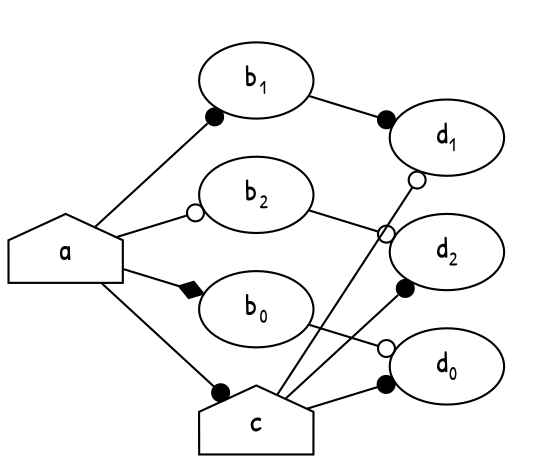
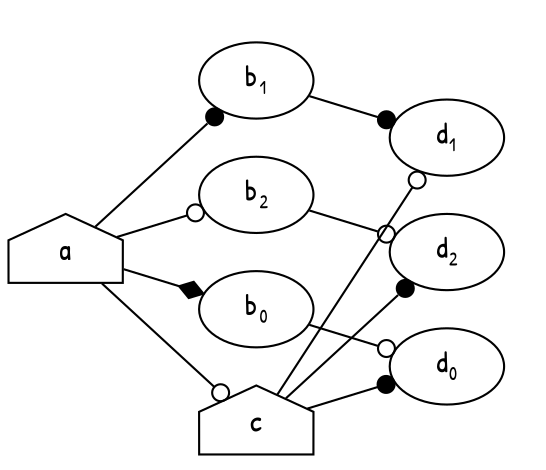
  digraph {
    splines=line
    rankdir=LR
    fontname="Patrick Hand"
    node [fontname="Patrick Hand"]
    edge [arrowhead=odot fontname="Patrick Hand"]
    n1 [label=<b<sub><font point-size="10">0</font></sub>>]
    n2 [label=<b<sub><font point-size="10">1</font></sub>>]
    n3 [label=<b<sub><font point-size="10">2</font></sub>>]
    n4 [label=<d<sub><font point-size="10">0</font></sub>>]
    n5 [label=<d<sub><font point-size="10">1</font></sub>>]
    n6 [label=<d<sub><font point-size="10">2</font></sub>>]
    a [shape=house]
    c [shape=house]
    subgraph cluster_1 {
      style=invisible
      n1
      n2
      n3
    }
    subgraph cluster_2 {
      style=invisible
      n4
      n5
      n6
    }
    n1 -> n4
    n2 -> n5 [arrowhead=dot]
    n3 -> n6
    a -> n1 [arrowhead=diamond]
    a -> n2 [arrowhead=dot]
    a -> n3
-   a -> c [arrowhead=dot]
+   a -> c
    c -> n4 [arrowhead=dot]
    c -> n5
    c -> n6 [arrowhead=dot]
  }
